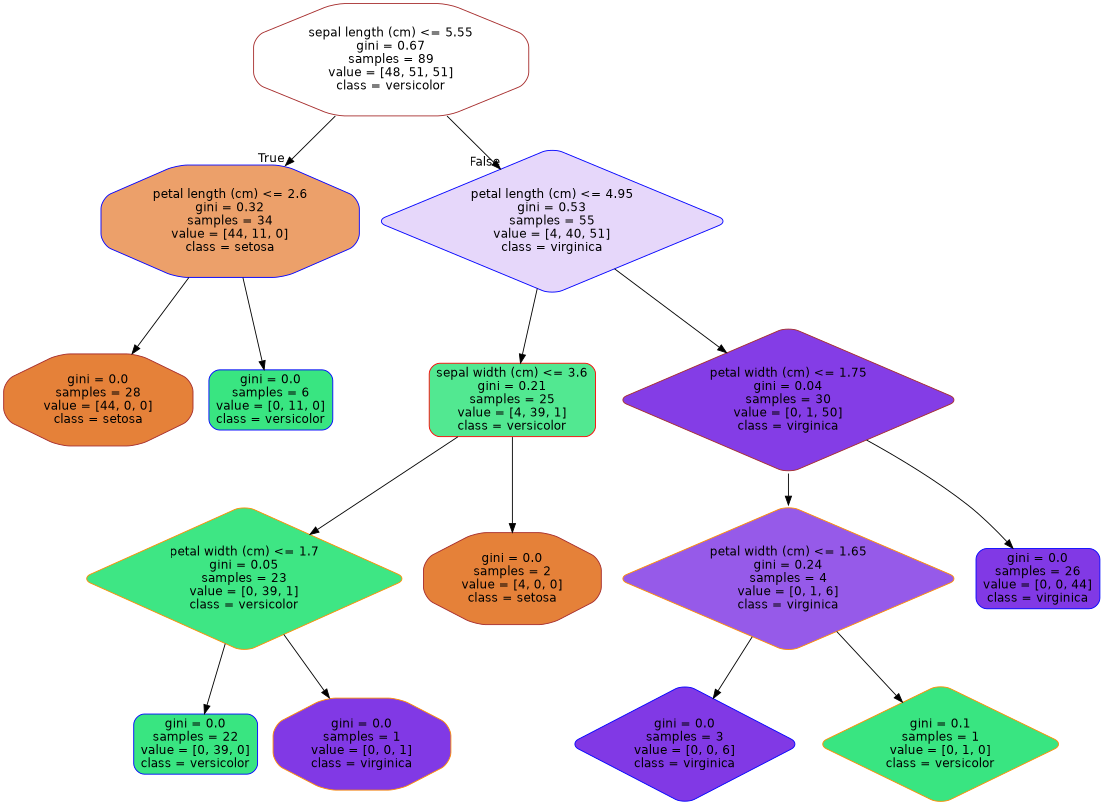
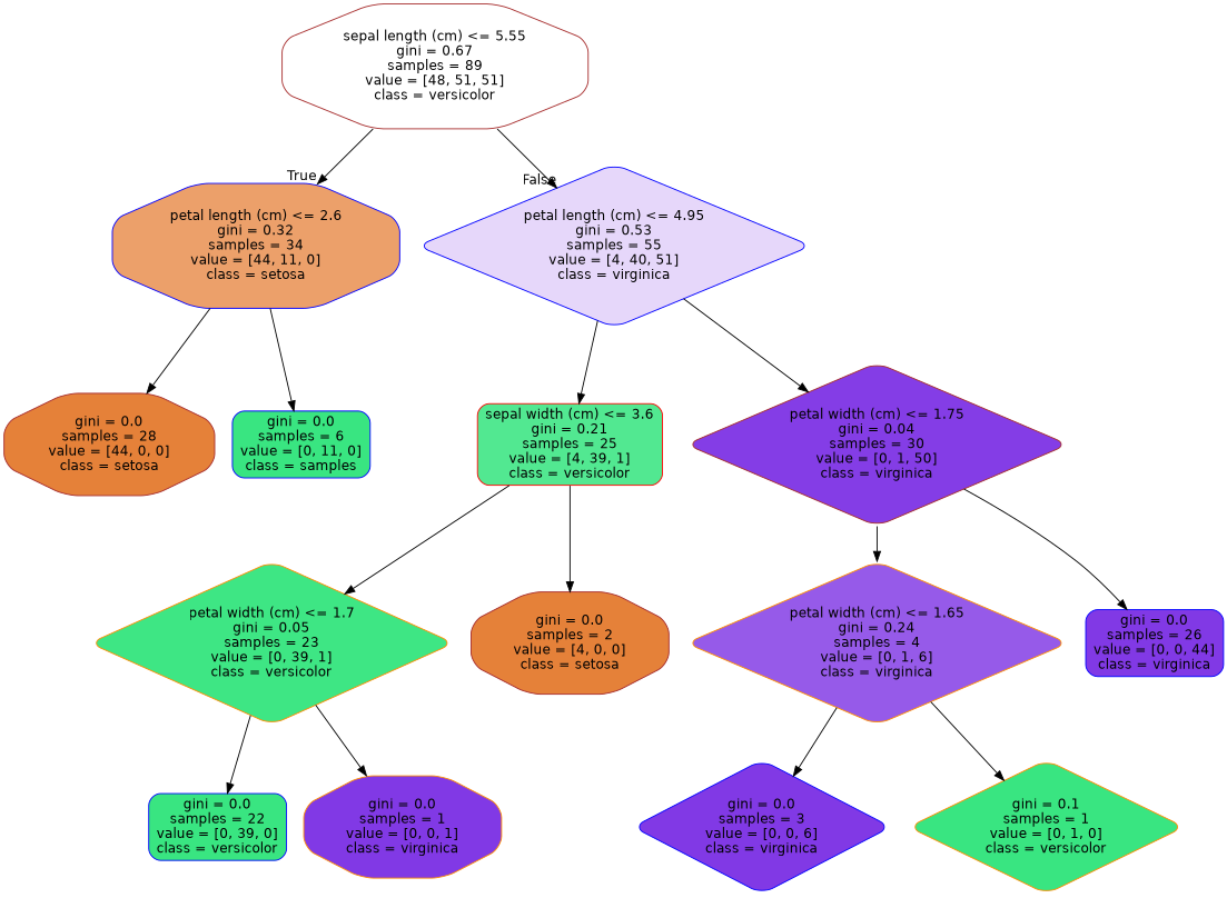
  digraph {
    node [color=blue fillcolor="#39e581" fontname=helvetica shape=diamond style="filled, rounded"]
    edge [fontname=helvetica]
    n1 [color=brown fillcolor="#ffffff" label="sepal length (cm) <= 5.55\ngini = 0.67\nsamples = 89\nvalue = [48, 51, 51]\nclass = versicolor" shape=octagon]
    n2 [fillcolor="#eca06a" label="petal length (cm) <= 2.6\ngini = 0.32\nsamples = 34\nvalue = [44, 11, 0]\nclass = setosa" shape=octagon]
    n3 [fillcolor="#e6d7fa" label="petal length (cm) <= 4.95\ngini = 0.53\nsamples = 55\nvalue = [4, 40, 51]\nclass = virginica"]
    n4 [color=brown fillcolor="#e58139" label="gini = 0.0\nsamples = 28\nvalue = [44, 0, 0]\nclass = setosa" shape=octagon]
-   n5 [label="gini = 0.0\nsamples = 6\nvalue = [0, 11, 0]\nclass = versicolor" shape=box]
+   n5 [label="gini = 0.0\nsamples = 6\nvalue = [0, 11, 0]\nclass = samples" shape=box]
    n6 [color=red fillcolor="#52e891" label="sepal width (cm) <= 3.6\ngini = 0.21\nsamples = 25\nvalue = [4, 39, 1]\nclass = versicolor" shape=box]
    n7 [color=brown fillcolor="#843de6" label="petal width (cm) <= 1.75\ngini = 0.04\nsamples = 30\nvalue = [0, 1, 50]\nclass = virginica"]
    n8 [color=darkorange fillcolor="#3ee684" label="petal width (cm) <= 1.7\ngini = 0.05\nsamples = 23\nvalue = [0, 39, 1]\nclass = versicolor"]
    n9 [color=brown fillcolor="#e58139" label="gini = 0.0\nsamples = 2\nvalue = [4, 0, 0]\nclass = setosa" shape=octagon]
    n10 [color=darkorange fillcolor="#965ae9" label="petal width (cm) <= 1.65\ngini = 0.24\nsamples = 4\nvalue = [0, 1, 6]\nclass = virginica"]
    n11 [fillcolor="#8139e5" label="gini = 0.0\nsamples = 26\nvalue = [0, 0, 44]\nclass = virginica" shape=box]
    n12 [label="gini = 0.0\nsamples = 22\nvalue = [0, 39, 0]\nclass = versicolor" shape=box]
    n13 [color=darkorange fillcolor="#8139e5" label="gini = 0.0\nsamples = 1\nvalue = [0, 0, 1]\nclass = virginica" shape=octagon]
    n14 [fillcolor="#8139e5" label="gini = 0.0\nsamples = 3\nvalue = [0, 0, 6]\nclass = virginica"]
    n15 [color=darkorange label="gini = 0.1\nsamples = 1\nvalue = [0, 1, 0]\nclass = versicolor"]
    n1 -> n2 [headlabel=True labelangle=45 labeldistance=2.5]
    n1 -> n3 [headlabel=False labelangle=-45 labeldistance=2.5]
    n2 -> n4
    n2 -> n5
    n3 -> n6
    n3 -> n7
    n6 -> n8
    n6 -> n9
    n7 -> n10
    n7 -> n11
    n8 -> n12
    n8 -> n13
    n10 -> n14
    n10 -> n15
  }
